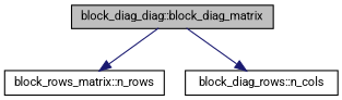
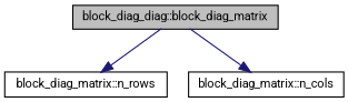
  digraph {
    fontname=Roboto
    rankdir=TB
    node [color=black fillcolor=white fontname=Roboto fontsize=10 shape=record style=filled]
    edge [color=midnightblue fontname=Roboto fontsize=10 labelfontname=Helvetica labelfontsize=10 style=solid]
    n1 [fillcolor=grey75 fontcolor=black height=0.2 label="block_diag_diag::block_diag_matrix" width=0.4]
-   n2 [height=0.2 label="block_rows_matrix::n_rows" width=0.4]
-   n3 [height=0.2 label="block_diag_rows::n_cols" width=0.4]
+   n2 [height=0.2 label="block_diag_matrix::n_rows" width=0.4]
+   n3 [height=0.2 label="block_diag_matrix::n_cols" width=0.4]
    n1 -> n2
    n1 -> n3
  }
